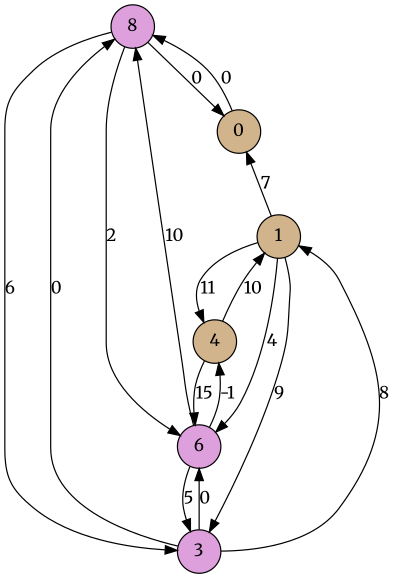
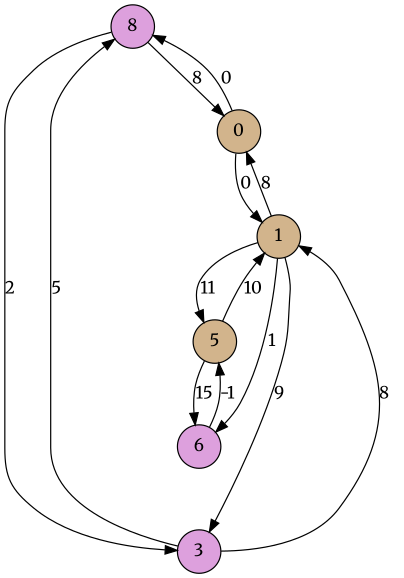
  digraph {
    fontname=Merriweather
    rankdir=TB
    node [fillcolor=plum fontname=Merriweather shape=circle style=filled]
    edge [fontname=Merriweather]
    n1 [label=8]
    0 [fillcolor=tan]
    3
    n4 [label=6]
    1 [fillcolor=tan]
-   5 [fillcolor=tan label=4]
-   n1 -> 0 [label=0]
-   n1 -> 3 [label=6]
-   n1 -> n4 [label=2]
+   5 [fillcolor=tan]
+   n1 -> 0 [label=8]
+   n1 -> 3 [label=2]
    0 -> n1 [label=0]
-   3 -> n1 [label=0]
-   3 -> n4 [label=0]
+   0 -> 1 [label=0]
+   3 -> n1 [label=5]
    3 -> 1 [label=8]
-   n4 -> n1 [label=10]
-   n4 -> 3 [label=5]
    n4 -> 5 [label=-1]
-   1 -> 0 [label=7]
+   1 -> 0 [label=8]
    1 -> 3 [label=9]
-   1 -> n4 [label=4]
+   1 -> n4 [label=1]
    1 -> 5 [label=11]
    5 -> n4 [label=15]
    5 -> 1 [label=10]
  }
